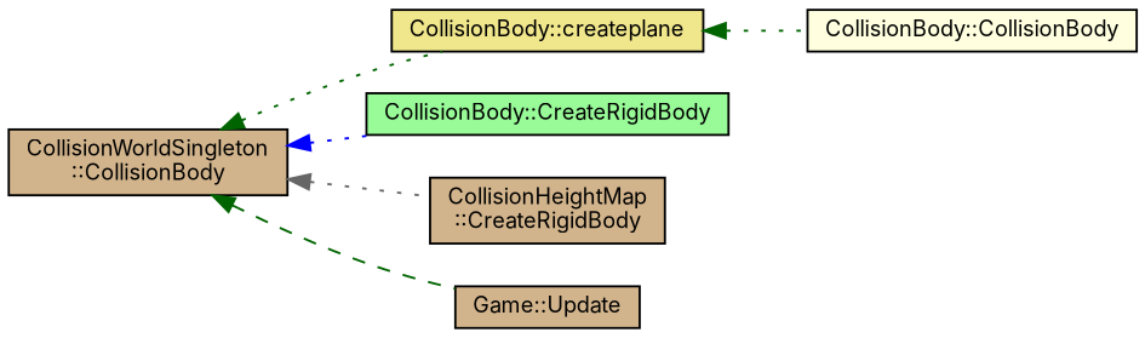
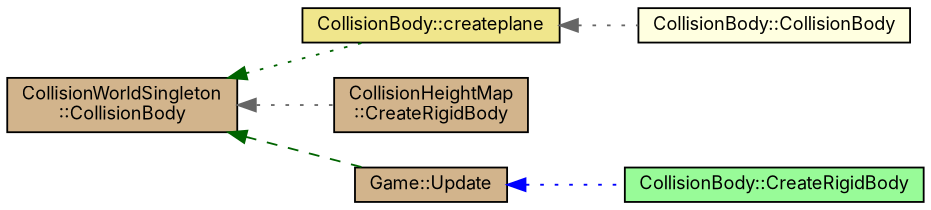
  digraph {
    fontname=Inter
    rankdir=LR
    node [color=black fillcolor=tan fontname=Inter fontsize=10 shape=record style=filled]
    edge [color=darkgreen dir=back fontname=Inter fontsize=10 labelfontname=Helvetica labelfontsize=10 style=dotted]
    n1 [fontcolor=black height=0.2 label="CollisionWorldSingleton\l::CollisionBody" width=0.4]
    n2 [fillcolor=khaki height=0.2 label="CollisionBody::createplane" width=0.4]
    n3 [fillcolor=palegreen height=0.2 label="CollisionBody::CreateRigidBody" width=0.4]
    n4 [height=0.2 label="CollisionHeightMap\l::CreateRigidBody" width=0.4]
    n5 [height=0.2 label="Game::Update" width=0.4]
    n6 [fillcolor=lightyellow height=0.2 label="CollisionBody::CollisionBody" width=0.4]
    n1 -> n2
-   n1 -> n3 [color=blue]
+   n5 -> n3 [color=blue]
    n1 -> n4 [color=gray40]
    n1 -> n5 [style=dashed]
-   n2 -> n6
+   n2 -> n6 [color=gray40]
  }
